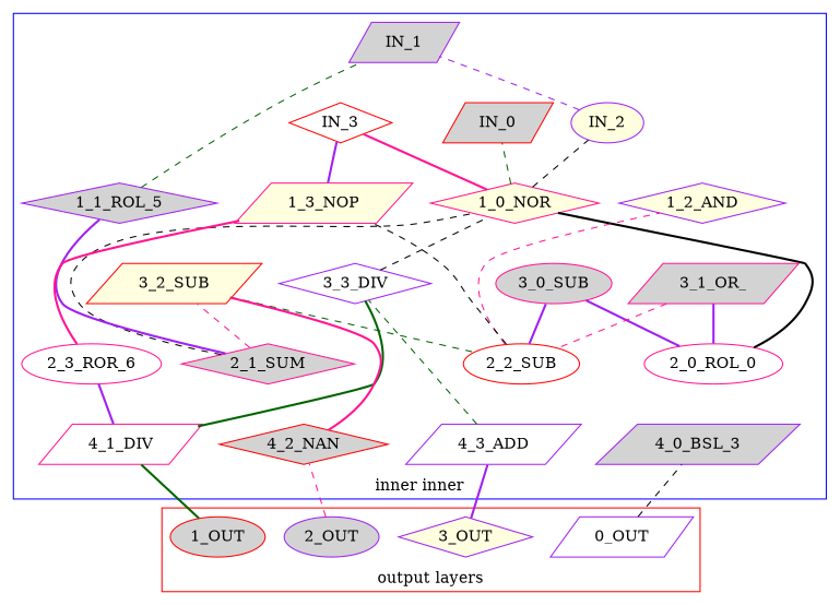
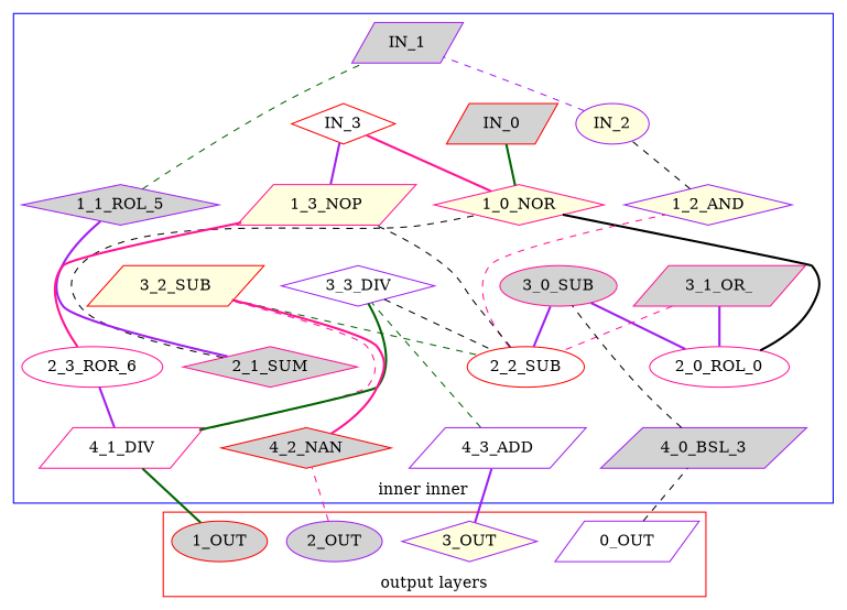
  digraph {
    ordering=out
    rankdir=BT
    node [color=purple fillcolor=lightgrey shape=parallelogram style=filled]
    edge [color=purple dir=none style=dashed]
    "1_0_NOR" [color=deeppink fillcolor=lightyellow shape=diamond]
    "1_1_ROL_5" [shape=diamond]
    "1_2_AND" [fillcolor=lightyellow shape=diamond]
    "1_3_NOP" [color=deeppink fillcolor=lightyellow]
    "2_0_ROL_0" [color=deeppink fillcolor=white shape=ellipse]
    "2_1_SUM" [color=deeppink shape=diamond]
    n7 [color=red fillcolor=white label="2_2_SUB" shape=ellipse]
    "2_3_ROR_6" [color=deeppink fillcolor=white shape=ellipse]
    "3_0_SUB" [color=deeppink shape=ellipse]
    "3_1_OR_" [color=deeppink]
    "3_2_SUB" [color=red fillcolor=lightyellow]
    "3_3_DIV" [fillcolor=white shape=diamond]
    "4_0_BSL_3"
    "4_1_DIV" [color=deeppink fillcolor=white]
    "4_2_NAN" [color=red shape=diamond]
    "4_3_ADD" [fillcolor=white]
    IN_0 [color=red]
    IN_3 [color=red fillcolor=white shape=diamond]
    IN_1
    IN_2 [fillcolor=lightyellow shape=ellipse]
    "0_OUT" [fillcolor=white]
    "1_OUT" [color=red shape=ellipse]
    "2_OUT" [shape=ellipse]
    "3_OUT" [fillcolor=lightyellow shape=diamond]
    subgraph cluster_1 {
      color=blue
      label="inner inner"
      IN_0
      IN_3
      IN_1
      IN_2
      subgraph sub_2 {
        color=blue
        label="inner layers"
        rank=same
        "1_0_NOR"
        "1_1_ROL_5"
        "1_2_AND"
        "1_3_NOP"
      }
      subgraph sub_3 {
        color=blue
        label="inner layers"
        rank=same
        "2_0_ROL_0"
        "2_1_SUM"
        n7
        "2_3_ROR_6"
      }
      subgraph sub_4 {
        color=blue
        label="inner layers"
        rank=same
        "3_0_SUB"
        "3_1_OR_"
        "3_2_SUB"
        "3_3_DIV"
      }
      subgraph sub_5 {
        color=blue
        label="inner layers"
        rank=same
        "4_0_BSL_3"
        "4_1_DIV"
        "4_2_NAN"
        "4_3_ADD"
      }
    }
    subgraph cluster_6 {
      color=green
      label="input layer"
    }
    subgraph cluster_7 {
      color=red
      label="output layers"
      "0_OUT"
      "1_OUT"
      "2_OUT"
      "3_OUT"
    }
-   "1_0_NOR" -> IN_0 [color=darkgreen]
+   "1_0_NOR" -> IN_0 [color=darkgreen style=bold]
    "1_0_NOR" -> IN_3 [color=deeppink style=bold]
    "1_1_ROL_5" -> IN_1 [color=darkgreen]
-   "1_0_NOR" -> IN_2 [color=black]
+   "1_2_AND" -> IN_2 [color=black]
    "1_3_NOP" -> IN_3 [style=bold]
    "2_0_ROL_0" -> "1_0_NOR" [color=black style=bold]
    "2_1_SUM" -> "1_0_NOR" [color=black]
    "2_1_SUM" -> "1_1_ROL_5" [style=bold]
    n7 -> "1_2_AND" [color=deeppink]
    n7 -> "1_3_NOP" [color=black]
    "2_3_ROR_6" -> "1_3_NOP" [color=deeppink style=bold]
    "3_0_SUB" -> "2_0_ROL_0" [style=bold]
    "3_0_SUB" -> n7 [style=bold]
    "3_1_OR_" -> "2_0_ROL_0" [style=bold]
    "3_1_OR_" -> n7 [color=deeppink]
    "3_2_SUB" -> n7 [color=darkgreen]
-   "3_3_DIV" -> "1_0_NOR" [color=black]
+   "3_3_DIV" -> n7 [color=black]
+   "4_0_BSL_3" -> "3_0_SUB" [color=black]
    "4_1_DIV" -> "2_3_ROR_6" [style=bold]
-   "2_1_SUM" -> "3_2_SUB" [color=deeppink]
+   "4_1_DIV" -> "3_2_SUB" [color=deeppink]
    "4_1_DIV" -> "3_3_DIV" [color=darkgreen style=bold]
    "4_2_NAN" -> "3_2_SUB" [color=deeppink style=bold]
    "4_3_ADD" -> "3_3_DIV" [color=darkgreen]
    IN_2 -> IN_1
    "0_OUT" -> "4_0_BSL_3" [color=black]
    "1_OUT" -> "4_1_DIV" [color=darkgreen style=bold]
    "2_OUT" -> "4_2_NAN" [color=deeppink]
    "3_OUT" -> "4_3_ADD" [style=bold]
  }
